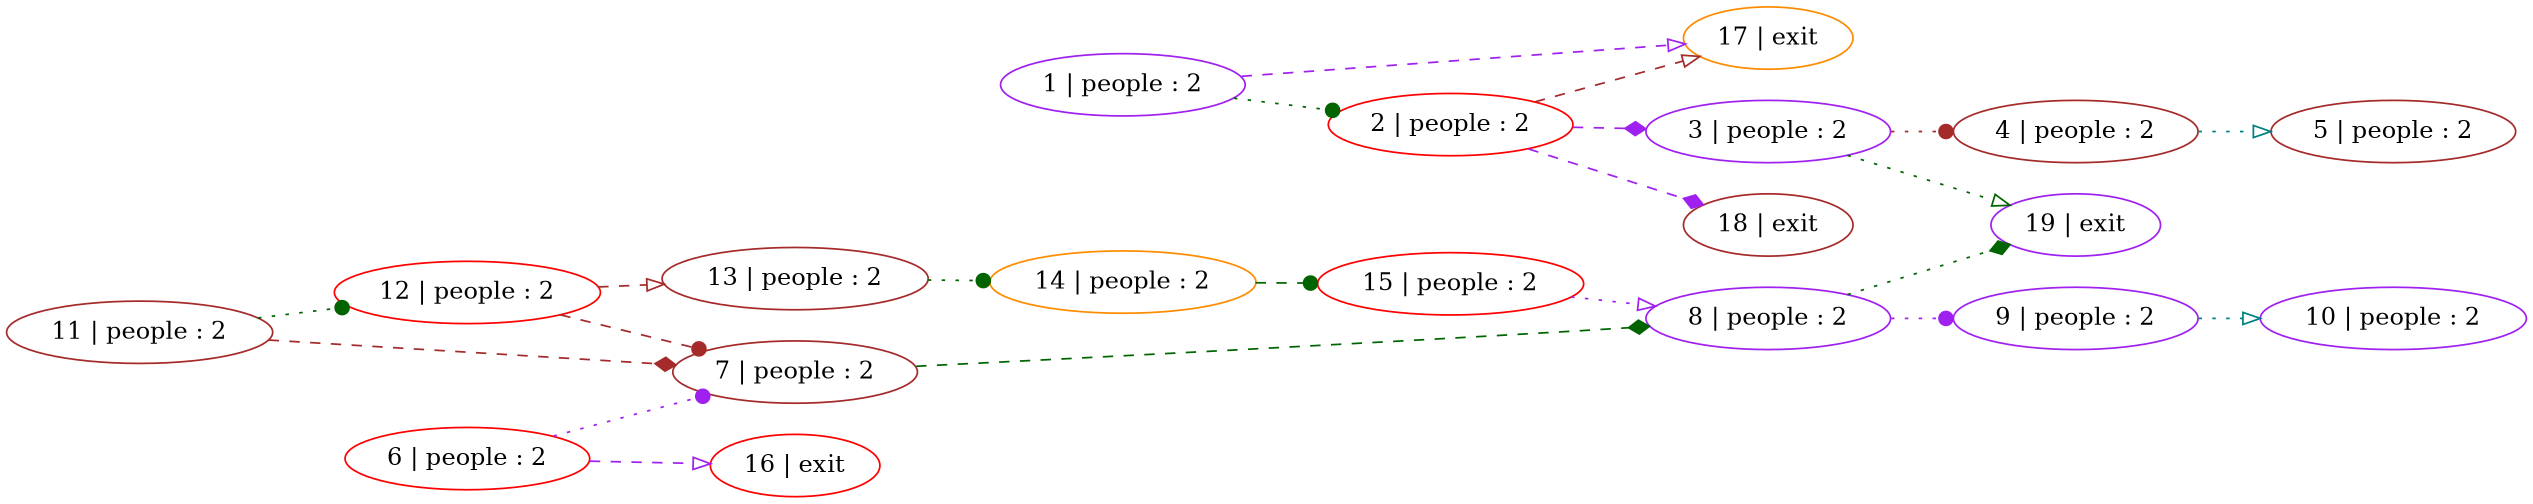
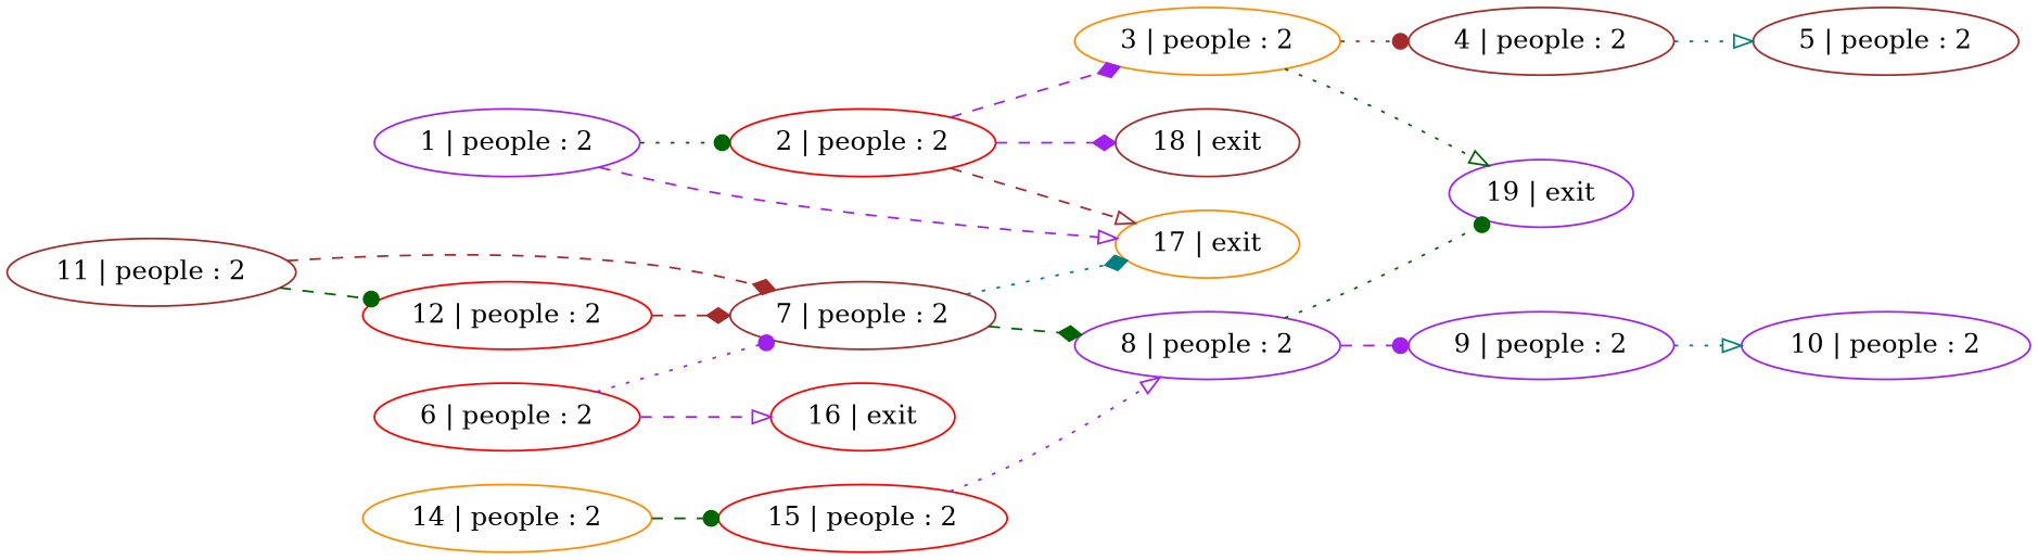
  digraph {
    rankdir=LR
    node [color=brown]
    edge [arrowhead=onormal color=darkgreen style=dashed]
    n1 [color=purple label="1 | people : 2"]
    n2 [color=red label="2 | people : 2"]
    n3 [color=darkorange label="17 | exit"]
-   n4 [color=purple label="3 | people : 2"]
+   n4 [color=darkorange label="3 | people : 2"]
    n5 [label="18 | exit"]
    n6 [label="4 | people : 2"]
    n7 [color=purple label="19 | exit"]
    n8 [label="5 | people : 2"]
    n9 [color=red label="6 | people : 2"]
    n10 [label="7 | people : 2"]
    n11 [color=red label="16 | exit"]
    n12 [color=purple label="8 | people : 2"]
    n13 [color=purple label="9 | people : 2"]
    n14 [color=purple label="10 | people : 2"]
    n15 [label="11 | people : 2"]
    n16 [color=red label="12 | people : 2"]
-   n17 [label="13 | people : 2"]
    n18 [color=darkorange label="14 | people : 2"]
    n19 [color=red label="15 | people : 2"]
    n1 -> n2 [arrowhead=dot style=dotted]
    n1 -> n3 [color=purple]
    n2 -> n3 [color=brown]
    n2 -> n4 [arrowhead=diamond color=purple]
    n2 -> n5 [arrowhead=diamond color=purple]
    n4 -> n6 [arrowhead=dot color=brown style=dotted]
    n4 -> n7 [style=dotted]
    n6 -> n8 [color=teal style=dotted]
    n9 -> n10 [arrowhead=dot color=purple style=dotted]
    n9 -> n11 [color=purple]
+   n10 -> n3 [arrowhead=diamond color=teal style=dotted]
    n10 -> n12 [arrowhead=diamond]
-   n12 -> n7 [arrowhead=diamond style=dotted]
-   n12 -> n13 [arrowhead=dot color=purple style=dotted]
+   n12 -> n7 [arrowhead=dot style=dotted]
+   n12 -> n13 [arrowhead=dot color=purple]
    n13 -> n14 [color=teal style=dotted]
    n15 -> n10 [arrowhead=diamond color=brown]
-   n15 -> n16 [arrowhead=dot style=dotted]
-   n16 -> n10 [arrowhead=dot color=brown]
-   n16 -> n17 [color=brown]
-   n17 -> n18 [arrowhead=dot style=dotted]
+   n15 -> n16 [arrowhead=dot]
+   n16 -> n10 [arrowhead=diamond color=brown]
    n18 -> n19 [arrowhead=dot]
    n19 -> n12 [color=purple style=dotted]
  }
